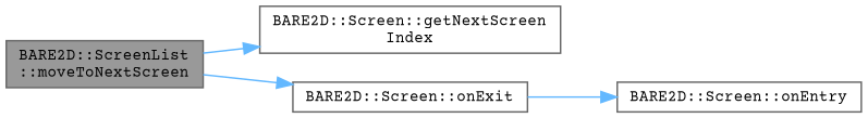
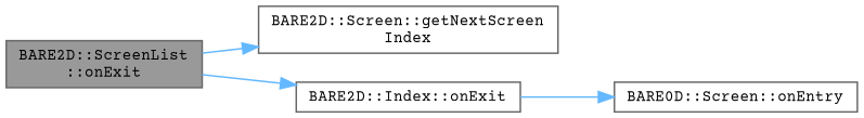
  digraph {
    fontname="Courier Prime"
    rankdir=LR
    node [color=grey40 fillcolor=white fontname="Courier Prime" fontsize=10 shape=box style=filled]
    edge [color=steelblue1 fontname="Courier Prime" fontsize=10 labelfontname=Helvetica labelfontsize=10 style=solid]
-   n1 [color=gray40 fillcolor=grey60 fontcolor=black height=0.2 label="BARE2D::ScreenList\l::moveToNextScreen" width=0.4]
+   n1 [color=gray40 fillcolor=grey60 fontcolor=black height=0.2 label="BARE2D::ScreenList\l::onExit" width=0.4]
    n2 [height=0.2 label="BARE2D::Screen::getNextScreen\lIndex" width=0.4]
-   n3 [height=0.2 label="BARE2D::Screen::onExit" width=0.4]
-   n4 [height=0.2 label="BARE2D::Screen::onEntry" width=0.4]
+   n3 [height=0.2 label="BARE2D::Index::onExit" width=0.4]
+   n4 [height=0.2 label="BARE0D::Screen::onEntry" width=0.4]
    n1 -> n2
    n1 -> n3
    n3 -> n4
  }
